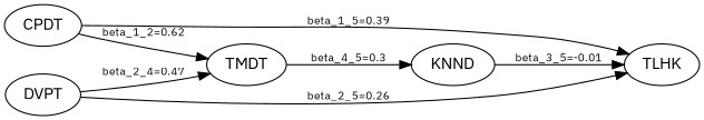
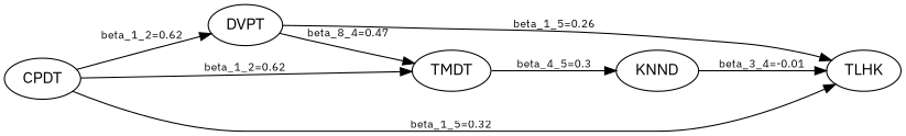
  digraph {
    fontname="IBM Plex Sans"
    rankdir=LR
    node [fontname="IBM Plex Sans" fontsize=14 shape=ellipse]
    edge [fontname="IBM Plex Sans" fontsize=10]
    CPDT
    DVPT
    TMDT
    TLHK
    KNND
+   CPDT -> DVPT [label="beta_1_2=0.62"]
    CPDT -> TMDT [label="beta_1_2=0.62"]
-   CPDT -> TLHK [label="beta_1_5=0.39"]
-   DVPT -> TMDT [label="beta_2_4=0.47"]
-   DVPT -> TLHK [label="beta_2_5=0.26"]
+   CPDT -> TLHK [label="beta_1_5=0.32"]
+   DVPT -> TMDT [label="beta_8_4=0.47"]
+   DVPT -> TLHK [label="beta_1_5=0.26"]
    TMDT -> KNND [label="beta_4_5=0.3"]
-   KNND -> TLHK [label="beta_3_5=-0.01"]
+   KNND -> TLHK [label="beta_3_4=-0.01"]
  }
